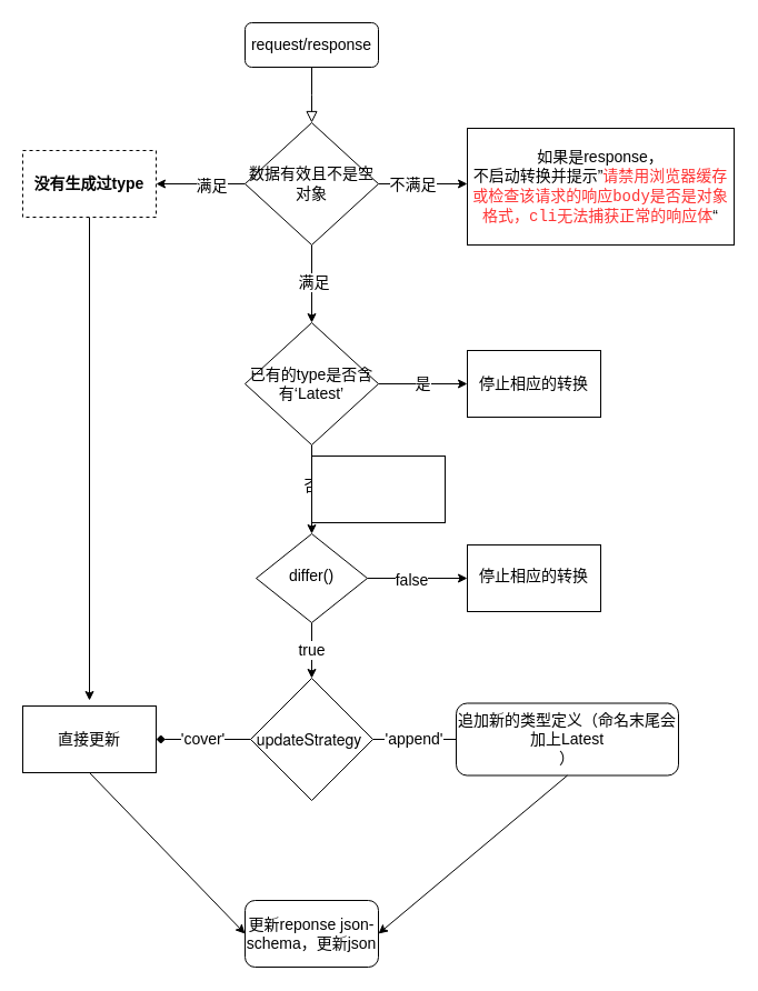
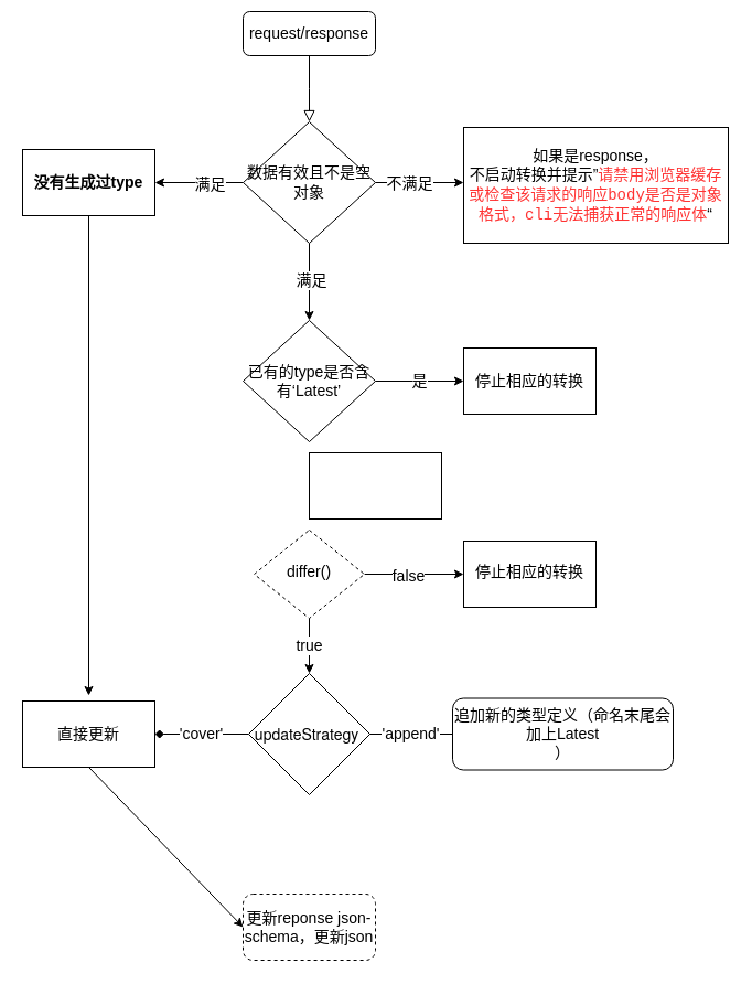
  <mxCell id="0" />
  <mxCell id="1" parent="0" />
  <mxCell id="2" value="" style="rounded=0;html=1;jettySize=auto;orthogonalLoop=1;fontSize=14;endArrow=block;endFill=0;endSize=8;strokeWidth=1;shadow=0;labelBackgroundColor=none;edgeStyle=orthogonalEdgeStyle;" parent="1" source="3" edge="1"><mxGeometry relative="1" as="geometry"><mxPoint x="280" y="110" as="targetPoint" /></mxGeometry></mxCell>
- <mxCell id="3" value="request/response" style="rounded=1;whiteSpace=wrap;html=1;fontSize=14;glass=0;strokeWidth=1;shadow=0;" parent="1" vertex="1"><mxGeometry x="220" y="20" width="120" height="40" as="geometry" /></mxCell>
+ <mxCell id="3" value="request/response" style="rounded=1;whiteSpace=wrap;html=1;fontSize=14;glass=0;strokeWidth=1;shadow=0;" parent="1" vertex="1"><mxGeometry x="220" y="10" width="120" height="40" as="geometry" /></mxCell>
  <mxCell id="4" value="true" style="edgeStyle=orthogonalEdgeStyle;rounded=0;orthogonalLoop=1;jettySize=auto;html=1;fontSize=14;" parent="1" source="7" edge="1"><mxGeometry relative="1" as="geometry"><mxPoint x="280" y="610" as="targetPoint" /></mxGeometry></mxCell>
  <mxCell id="5" value="" style="edgeStyle=orthogonalEdgeStyle;rounded=0;orthogonalLoop=1;jettySize=auto;html=1;fontSize=14;" parent="1" source="7" target="29" edge="1"><mxGeometry relative="1" as="geometry" /></mxCell>
  <mxCell id="6" value="false" style="edgeLabel;html=1;align=center;verticalAlign=middle;resizable=0;points=[];fontSize=14;" parent="5" vertex="1" connectable="0"><mxGeometry x="-0.133" y="-1" relative="1" as="geometry"><mxPoint as="offset" /></mxGeometry></mxCell>
- <mxCell id="7" value="differ()" style="rhombus;whiteSpace=wrap;html=1;shadow=0;fontFamily=Helvetica;fontSize=14;align=center;strokeWidth=1;spacing=6;spacingTop=-4;" parent="1" vertex="1"><mxGeometry x="230" y="480" width="100" height="80" as="geometry" /></mxCell>
+ <mxCell id="7" value="differ()" style="rhombus;whiteSpace=wrap;html=1;shadow=0;fontFamily=Helvetica;fontSize=14;align=center;strokeWidth=1;spacing=6;spacingTop=-4;dashed=1;" parent="1" vertex="1"><mxGeometry x="230" y="480" width="100" height="80" as="geometry" /></mxCell>
  <mxCell id="8" value="" style="edgeStyle=orthogonalEdgeStyle;rounded=0;orthogonalLoop=1;jettySize=auto;html=1;fontSize=14;" parent="1" source="11" edge="1"><mxGeometry x="0.059" y="15" relative="1" as="geometry"><mxPoint x="420" y="665" as="targetPoint" /><mxPoint as="offset" /></mxGeometry></mxCell>
  <mxCell id="9" value="'append'" style="edgeLabel;html=1;align=center;verticalAlign=middle;resizable=0;points=[];fontSize=14;" parent="8" vertex="1" connectable="0"><mxGeometry x="-0.153" y="1" relative="1" as="geometry"><mxPoint as="offset" /></mxGeometry></mxCell>
  <mxCell id="10" value="'cover'" style="edgeStyle=orthogonalEdgeStyle;rounded=0;orthogonalLoop=1;jettySize=auto;html=1;fontSize=14;endArrow=diamond;" parent="1" source="11" target="30" edge="1"><mxGeometry relative="1" as="geometry" /></mxCell>
  <mxCell id="11" value="&lt;font color=&quot;#000000&quot;&gt;&lt;span style=&quot;font-family: &amp;#34;helvetica neue&amp;#34; ; font-size: 14px&quot;&gt;updateStrategy&lt;/span&gt;&lt;span style=&quot;font-size: 14px&quot;&gt;&amp;nbsp;&lt;/span&gt;&lt;/font&gt;" style="rhombus;whiteSpace=wrap;html=1;fontSize=14;" parent="1" vertex="1"><mxGeometry x="225" y="610" width="110" height="110" as="geometry" /></mxCell>
  <mxCell id="12" value="&lt;span style=&quot;font-family: &amp;#34;helvetica&amp;#34; ; font-size: 14px&quot;&gt;追加新的类型定义（命名末尾会加上L&lt;/span&gt;atest&lt;span style=&quot;font-family: &amp;#34;helvetica&amp;#34; ; font-size: 14px&quot;&gt;&lt;br style=&quot;font-size: 14px&quot;&gt;）&lt;/span&gt;" style="rounded=1;whiteSpace=wrap;html=1;fontSize=14;" parent="1" vertex="1"><mxGeometry x="410" y="632.5" width="200" height="65" as="geometry" /></mxCell>
- <mxCell id="13" value="更新reponse json-schema，更新json" style="whiteSpace=wrap;html=1;rounded=1;fontSize=14;" parent="1" vertex="1"><mxGeometry x="220" y="810" width="120" height="60" as="geometry" /></mxCell>
+ <mxCell id="13" value="更新reponse json-schema，更新json" style="whiteSpace=wrap;html=1;rounded=1;fontSize=14;dashed=1;" parent="1" vertex="1"><mxGeometry x="220" y="810" width="120" height="60" as="geometry" /></mxCell>
  <mxCell id="14" value="" style="edgeStyle=orthogonalEdgeStyle;rounded=0;orthogonalLoop=1;jettySize=auto;html=1;fontSize=14;" parent="1" source="20" edge="1"><mxGeometry relative="1" as="geometry"><mxPoint x="420" y="165" as="targetPoint" /></mxGeometry></mxCell>
  <mxCell id="15" value="不满足" style="edgeLabel;html=1;align=center;verticalAlign=middle;resizable=0;points=[];fontSize=14;" parent="14" vertex="1" connectable="0"><mxGeometry x="-0.275" y="-1" relative="1" as="geometry"><mxPoint x="1" y="-1" as="offset" /></mxGeometry></mxCell>
  <mxCell id="16" value="" style="edgeStyle=orthogonalEdgeStyle;rounded=0;orthogonalLoop=1;jettySize=auto;html=1;fontSize=14;" parent="1" source="20" edge="1"><mxGeometry relative="1" as="geometry"><mxPoint x="280" y="290" as="targetPoint" /></mxGeometry></mxCell>
  <mxCell id="17" value="满足" style="edgeLabel;html=1;align=center;verticalAlign=middle;resizable=0;points=[];fontSize=14;" parent="16" vertex="1" connectable="0"><mxGeometry x="-0.053" y="1" relative="1" as="geometry"><mxPoint as="offset" /></mxGeometry></mxCell>
  <mxCell id="18" value="" style="edgeStyle=orthogonalEdgeStyle;rounded=0;orthogonalLoop=1;jettySize=auto;html=1;fontSize=14;" parent="1" source="20" target="28" edge="1"><mxGeometry relative="1" as="geometry" /></mxCell>
  <mxCell id="19" value="满足" style="edgeLabel;html=1;align=center;verticalAlign=middle;resizable=0;points=[];fontSize=14;" parent="18" vertex="1" connectable="0"><mxGeometry x="-0.225" y="1" relative="1" as="geometry"><mxPoint as="offset" /></mxGeometry></mxCell>
  <mxCell id="20" value="&lt;span style=&quot;font-weight: normal&quot;&gt;&lt;span&gt;数据&lt;/span&gt;&lt;span style=&quot;font-family: &amp;#34;menlo&amp;#34; , &amp;#34;monaco&amp;#34; , &amp;#34;courier new&amp;#34; , monospace&quot;&gt;有效且不是空对象&lt;/span&gt;&lt;/span&gt;" style="rhombus;whiteSpace=wrap;html=1;fontSize=14;fontStyle=1" parent="1" vertex="1"><mxGeometry x="220" y="110" width="120" height="110" as="geometry" /></mxCell>
  <mxCell id="21" value="是" style="edgeStyle=orthogonalEdgeStyle;rounded=0;orthogonalLoop=1;jettySize=auto;html=1;fontSize=14;" parent="1" source="24" target="25" edge="1"><mxGeometry relative="1" as="geometry" /></mxCell>
- <mxCell id="22" value="" style="edgeStyle=orthogonalEdgeStyle;rounded=0;orthogonalLoop=1;jettySize=auto;html=1;fontSize=14;" parent="1" source="24" target="7" edge="1"><mxGeometry relative="1" as="geometry" /></mxCell>
- <mxCell id="23" value="否" style="edgeLabel;html=1;align=center;verticalAlign=middle;resizable=0;points=[];fontSize=14;" parent="22" vertex="1" connectable="0"><mxGeometry x="-0.1" y="-1" relative="1" as="geometry"><mxPoint as="offset" /></mxGeometry></mxCell>
  <mxCell id="24" value="已有的type是否含有‘Latest’" style="rhombus;whiteSpace=wrap;html=1;fontSize=14;" parent="1" vertex="1"><mxGeometry x="220" y="290" width="120" height="110" as="geometry" /></mxCell>
  <mxCell id="25" value="停止相应的转换" style="whiteSpace=wrap;html=1;fontSize=14;" parent="1" vertex="1"><mxGeometry x="420" y="315" width="120" height="60" as="geometry" /></mxCell>
  <mxCell id="26" value="&lt;span&gt;如果是&lt;/span&gt;response，&lt;span&gt;&lt;br&gt;不启动转换并提示”&lt;/span&gt;&lt;span style=&quot;font-family: &amp;#34;menlo&amp;#34; , &amp;#34;monaco&amp;#34; , &amp;#34;courier new&amp;#34; , monospace&quot;&gt;&lt;font color=&quot;#ff3333&quot;&gt;请禁用浏览器缓存或检查该请求的响应body是否是对象格式，cli无法捕获正常的响应体&lt;/font&gt;&lt;/span&gt;&lt;span&gt;“&lt;/span&gt;" style="rounded=0;whiteSpace=wrap;html=1;fontSize=14;" parent="1" vertex="1"><mxGeometry x="420" y="115" width="240" height="105" as="geometry" /></mxCell>
  <mxCell id="27" value="" style="edgeStyle=orthogonalEdgeStyle;rounded=0;orthogonalLoop=1;jettySize=auto;html=1;fontSize=14;" parent="1" source="28" edge="1"><mxGeometry relative="1" as="geometry"><mxPoint x="80" y="630" as="targetPoint" /></mxGeometry></mxCell>
- <mxCell id="28" value="没有生成过type" style="whiteSpace=wrap;html=1;fontSize=14;fontStyle=1;dashed=1;" parent="1" vertex="1"><mxGeometry x="20" y="135" width="120" height="60" as="geometry" /></mxCell>
+ <mxCell id="28" value="没有生成过type" style="whiteSpace=wrap;html=1;fontSize=14;fontStyle=1;" parent="1" vertex="1"><mxGeometry x="20" y="135" width="120" height="60" as="geometry" /></mxCell>
  <mxCell id="29" value="&lt;span&gt;停止相应的转换&lt;/span&gt;" style="whiteSpace=wrap;html=1;shadow=0;fontSize=14;strokeWidth=1;spacing=6;spacingTop=-4;" parent="1" vertex="1"><mxGeometry x="420" y="490" width="120" height="60" as="geometry" /></mxCell>
  <mxCell id="30" value="&lt;span&gt;直接更新&lt;/span&gt;" style="whiteSpace=wrap;html=1;fontSize=14;" parent="1" vertex="1"><mxGeometry x="20" y="635" width="120" height="60" as="geometry" /></mxCell>
  <mxCell id="31" value="" style="endArrow=classic;html=1;fontSize=14;exitX=0.5;exitY=1;exitDx=0;exitDy=0;entryX=0;entryY=0.5;entryDx=0;entryDy=0;" parent="1" source="30" target="13" edge="1"><mxGeometry width="50" height="50" relative="1" as="geometry"><mxPoint x="80" y="790" as="sourcePoint" /><mxPoint x="210" y="840" as="targetPoint" /></mxGeometry></mxCell>
- <mxCell id="32" value="" style="endArrow=classic;html=1;fontSize=14;entryX=1;entryY=0.5;entryDx=0;entryDy=0;exitX=0.5;exitY=1;exitDx=0;exitDy=0;" parent="1" source="12" target="13" edge="1"><mxGeometry width="50" height="50" relative="1" as="geometry"><mxPoint x="470" y="800" as="sourcePoint" /><mxPoint x="520" y="750" as="targetPoint" /></mxGeometry></mxCell>
  <mxCell id="33" value="" style="whiteSpace=wrap;html=1;" parent="1" vertex="1"><mxGeometry x="280" y="410" width="120" height="60" as="geometry" /></mxCell>
  <mxCell id="34" value="" style="whiteSpace=wrap;html=1;" parent="1" vertex="1"><mxGeometry x="280" y="410" width="120" height="60" as="geometry" /></mxCell>
  <mxCell id="35" value="" style="whiteSpace=wrap;html=1;" vertex="1" parent="1"><mxGeometry x="280" y="410" width="120" height="60" as="geometry" /></mxCell>
